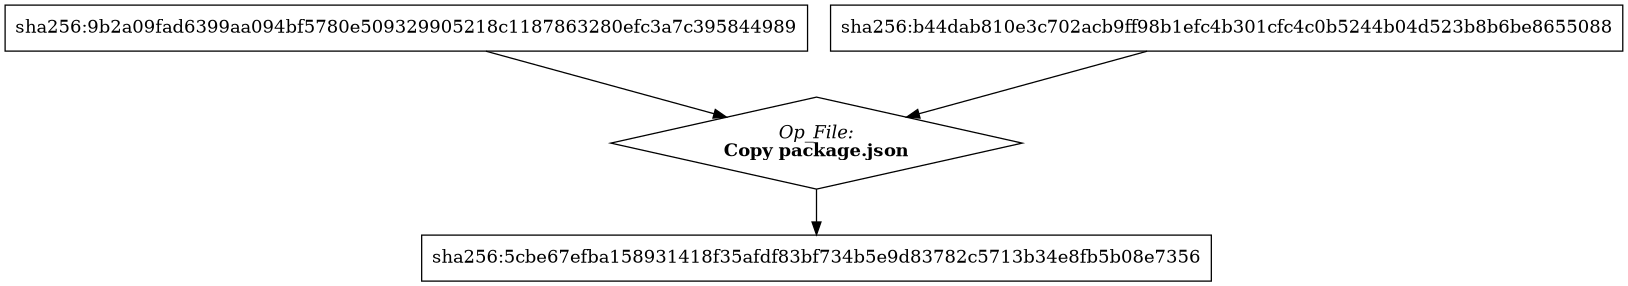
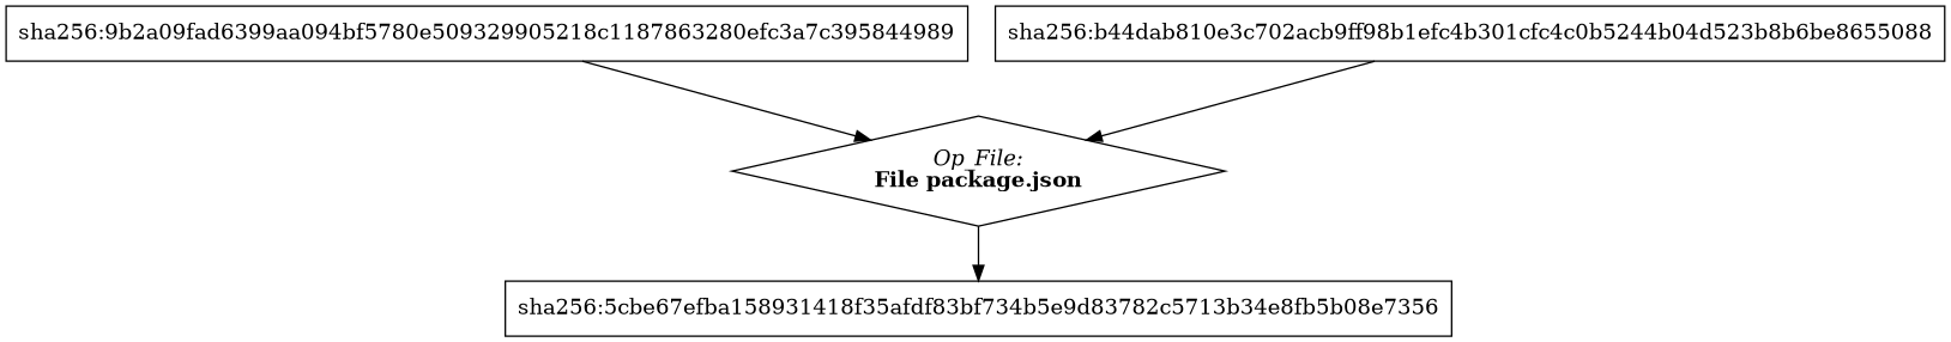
  digraph {
    node [shape=box]
    n1 [label="sha256:5cbe67efba158931418f35afdf83bf734b5e9d83782c5713b34e8fb5b08e7356"]
    n2 [label="sha256:9b2a09fad6399aa094bf5780e509329905218c1187863280efc3a7c395844989"]
-   n3 [label=<<I>Op_File:</I><BR/><B>Copy package.json</B>> shape=diamond]
+   n3 [label=<<I>Op_File:</I><BR/><B>File package.json</B>> shape=diamond]
    n4 [label="sha256:b44dab810e3c702acb9ff98b1efc4b301cfc4c0b5244b04d523b8b6be8655088"]
    n2 -> n3
    n3 -> n1
    n4 -> n3
  }
